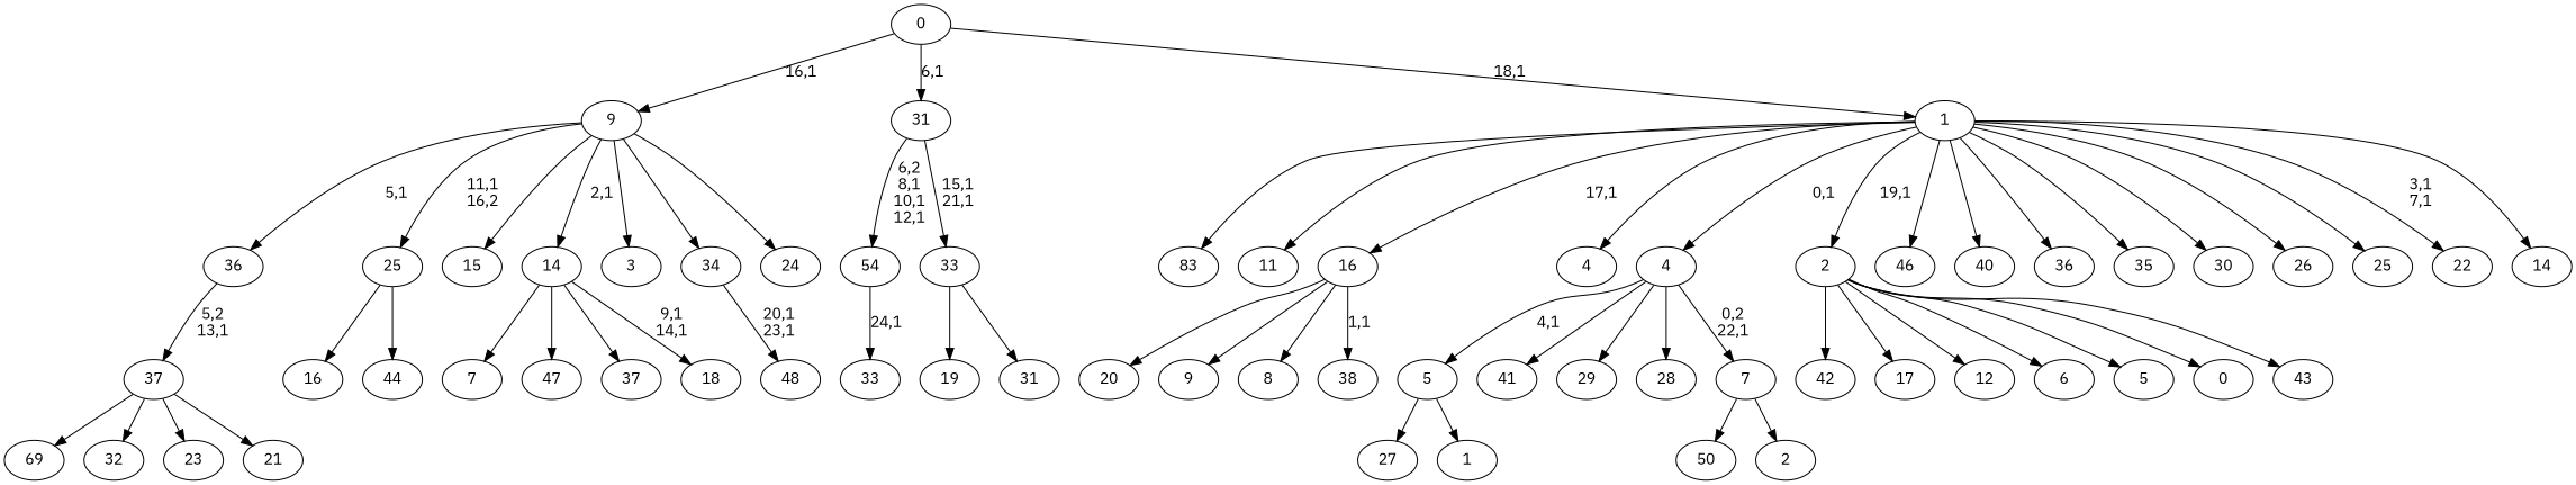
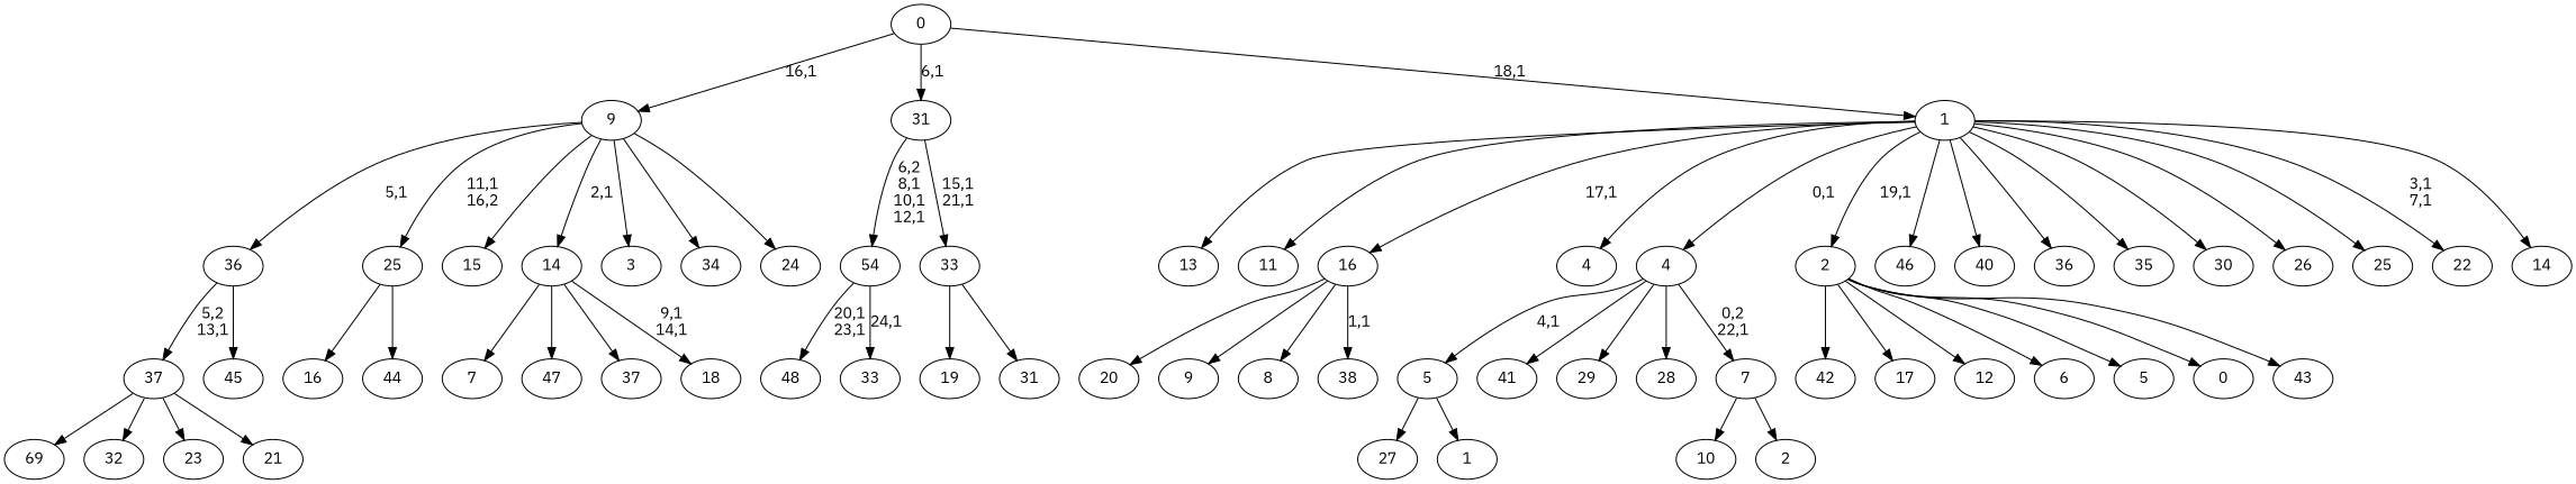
  digraph {
    fontname="IBM Plex Sans"
    node [fontname="IBM Plex Sans"]
    edge [fontname="IBM Plex Sans"]
    n1 [label=48]
    n2 [label=47]
    n3 [label=46]
+   n4 [label=45]
    n5 [label=44]
    n6 [label=43]
    n7 [label=42]
    n8 [label=41]
    n9 [label=40]
    n10 [label=69]
    n11 [label=38]
    n12 [label=37]
    n13 [label=36]
    n14 [label=35]
    n15 [label=34]
    n16 [label=33]
    54
    n18 [label=32]
    n19 [label=31]
    n20 [label=30]
    n21 [label=29]
    n22 [label=28]
    n23 [label=27]
    n24 [label=26]
    n25 [label=25]
    n26 [label=24]
    n27 [label=23]
    n28 [label=22]
    n29 [label=21]
    37
    36
    n32 [label=20]
    n33 [label=19]
    33
    31
    n36 [label=18]
    n37 [label=17]
    n38 [label=16]
    25
    n40 [label=15]
    n41 [label=14]
-   n42 [label=83]
+   n42 [label=13]
    n43 [label=12]
    n44 [label=11]
-   n45 [label=50]
+   n45 [label=10]
    n46 [label=9]
    n47 [label=8]
    16
    n49 [label=7]
    14
    n51 [label=6]
    n52 [label=5]
    n53 [label=4]
    n54 [label=3]
    9
    n56 [label=2]
    7
    n58 [label=1]
    5
    4
    n61 [label=0]
    2
    1
    0
-   n15 -> n1 [label="20,1\n23,1"]
+   54 -> n1 [label="20,1\n23,1"]
    54 -> n16 [label="24,1"]
    37 -> n10
    37 -> n18
    37 -> n27
    37 -> n29
+   36 -> n4
    36 -> 37 [label="5,2\n13,1"]
    33 -> n19
    33 -> n33
    31 -> 54 [label="6,2\n8,1\n10,1\n12,1"]
    31 -> 33 [label="15,1\n21,1"]
    25 -> n5
    25 -> n38
    16 -> n11 [label="1,1"]
    16 -> n32
    16 -> n46
    16 -> n47
    14 -> n2
    14 -> n12
    14 -> n36 [label="9,1\n14,1"]
    14 -> n49
    9 -> n15
    9 -> n26
    9 -> 36 [label="5,1"]
    9 -> 25 [label="11,1\n16,2"]
    9 -> n40
    9 -> 14 [label="2,1"]
    9 -> n54
    7 -> n45
    7 -> n56
    5 -> n23
    5 -> n58
    4 -> n8
    4 -> n21
    4 -> n22
    4 -> 7 [label="0,2\n22,1"]
    4 -> 5 [label="4,1"]
    2 -> n6
    2 -> n7
    2 -> n37
    2 -> n43
    2 -> n51
    2 -> n52
    2 -> n61
    1 -> n3
    1 -> n9
    1 -> n13
    1 -> n14
    1 -> n20
    1 -> n24
    1 -> n25
    1 -> n28 [label="3,1\n7,1"]
    1 -> n41
    1 -> n42
    1 -> n44
    1 -> 16 [label="17,1"]
    1 -> n53
    1 -> 4 [label="0,1"]
    1 -> 2 [label="19,1"]
    0 -> 31 [label="6,1"]
    0 -> 9 [label="16,1"]
    0 -> 1 [label="18,1"]
  }
